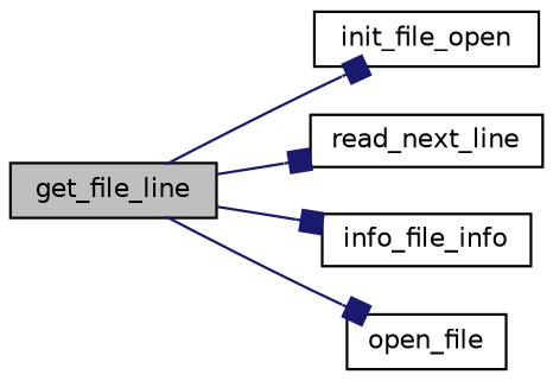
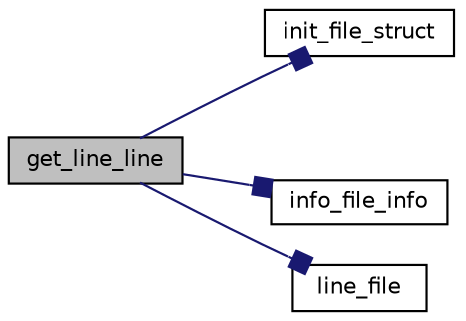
  digraph {
    rankdir=LR
    node [color=black fillcolor=white fontname=Helvetica fontsize=10 shape=record style=filled]
    edge [arrowhead=box color=midnightblue fontname=Helvetica fontsize=10 labelfontname=Helvetica labelfontsize=10 style=solid]
-   n1 [fillcolor=grey75 fontcolor=black height=0.2 label=get_file_line width=0.4]
-   n2 [height=0.2 label=init_file_open width=0.4]
-   n3 [height=0.2 label=read_next_line width=0.4]
+   n1 [fillcolor=grey75 fontcolor=black height=0.2 label=get_line_line width=0.4]
+   n2 [height=0.2 label=init_file_struct width=0.4]
    n4 [height=0.2 label=info_file_info width=0.4]
-   n5 [height=0.2 label=open_file width=0.4]
+   n5 [height=0.2 label=line_file width=0.4]
    n1 -> n2
-   n1 -> n3
    n1 -> n4
    n1 -> n5
  }
